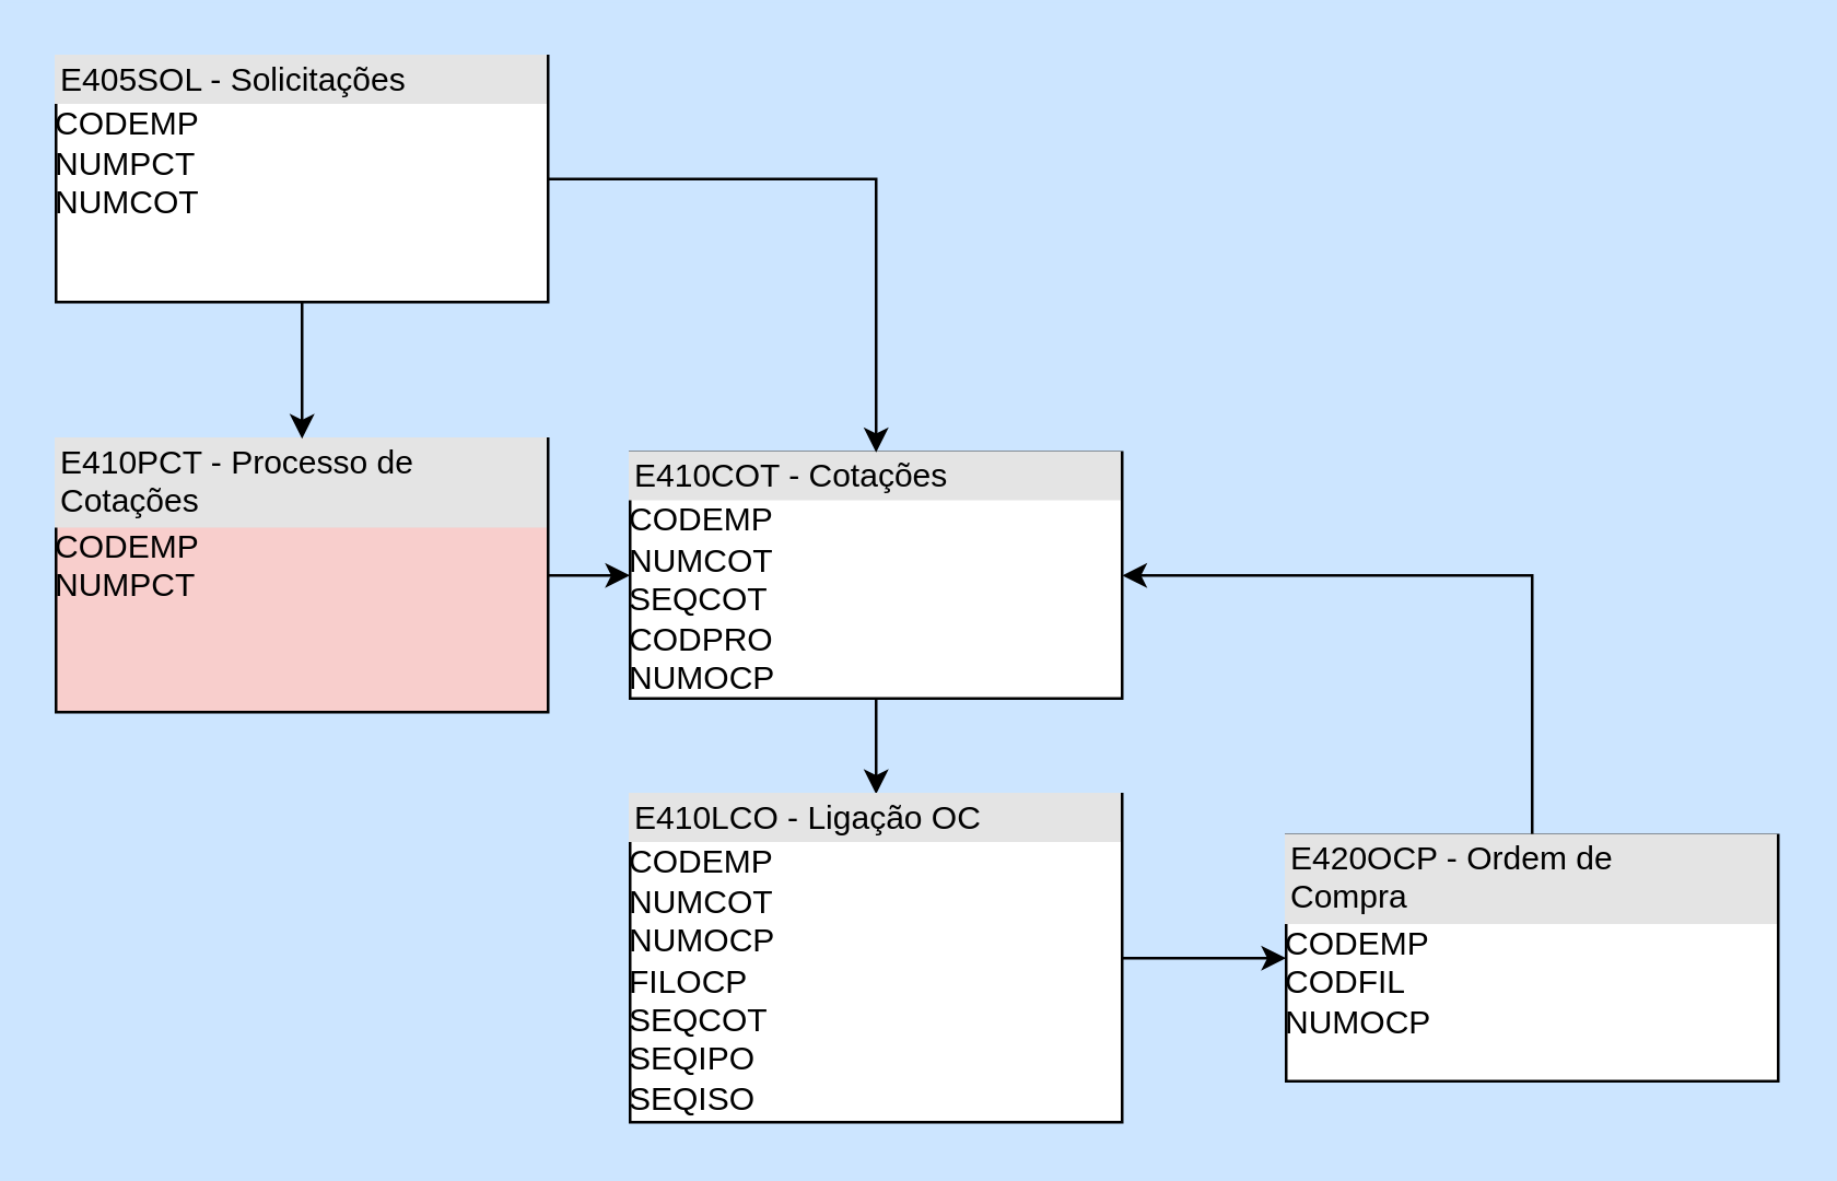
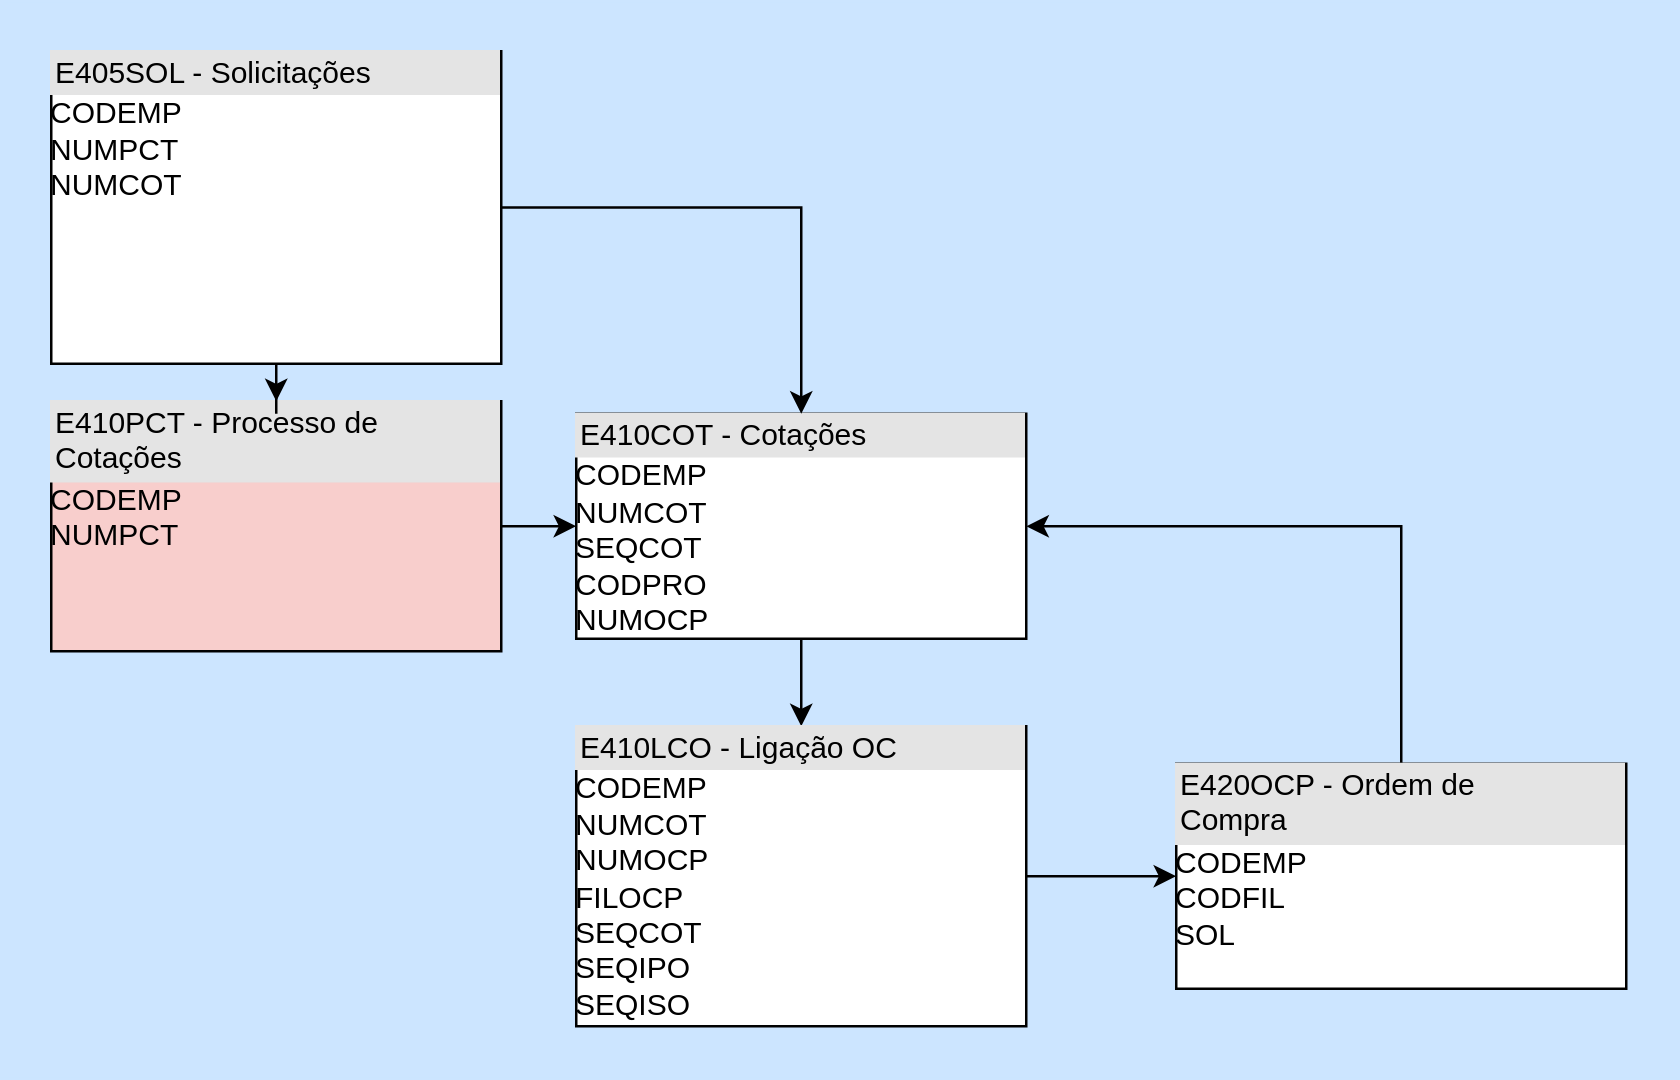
  <mxCell id="0" />
  <mxCell id="1" parent="0" />
  <mxCell id="2" style="edgeStyle=orthogonalEdgeStyle;rounded=0;orthogonalLoop=1;jettySize=auto;html=1;entryX=0;entryY=0.5;entryDx=0;entryDy=0;" edge="1" parent="1" source="3" target="5"><mxGeometry relative="1" as="geometry" /></mxCell>
  <mxCell id="3" value="&lt;div style=&quot;box-sizing:border-box;width:100%;background:#e4e4e4;padding:2px;&quot;&gt;E410PCT - Processo de Cotações&lt;span style=&quot;white-space: pre;&quot;&gt;&#09;&lt;/span&gt;&lt;/div&gt;CODEMP&lt;br&gt;NUMPCT" style="verticalAlign=top;align=left;overflow=fill;html=1;whiteSpace=wrap;fillColor=#f8cecc;" vertex="1" parent="1"><mxGeometry x="20" y="160" width="180" height="100" as="geometry" /></mxCell>
  <mxCell id="4" style="edgeStyle=orthogonalEdgeStyle;rounded=0;orthogonalLoop=1;jettySize=auto;html=1;entryX=0.5;entryY=0;entryDx=0;entryDy=0;" edge="1" parent="1" source="5" target="10"><mxGeometry relative="1" as="geometry" /></mxCell>
  <mxCell id="5" value="&lt;div style=&quot;box-sizing:border-box;width:100%;background:#e4e4e4;padding:2px;&quot;&gt;E410COT - Cotações&lt;/div&gt;CODEMP&lt;br&gt;NUMCOT&lt;br&gt;SEQCOT&lt;br&gt;CODPRO&lt;br&gt;NUMOCP" style="verticalAlign=top;align=left;overflow=fill;html=1;whiteSpace=wrap;" vertex="1" parent="1"><mxGeometry x="230" y="165" width="180" height="90" as="geometry" /></mxCell>
  <mxCell id="6" style="edgeStyle=orthogonalEdgeStyle;rounded=0;orthogonalLoop=1;jettySize=auto;html=1;entryX=0.5;entryY=0;entryDx=0;entryDy=0;" edge="1" parent="1" source="8" target="3"><mxGeometry relative="1" as="geometry" /></mxCell>
  <mxCell id="7" style="edgeStyle=orthogonalEdgeStyle;rounded=0;orthogonalLoop=1;jettySize=auto;html=1;" edge="1" parent="1" source="8" target="5"><mxGeometry relative="1" as="geometry" /></mxCell>
- <mxCell id="8" value="&lt;div style=&quot;box-sizing:border-box;width:100%;background:#e4e4e4;padding:2px;&quot;&gt;E405SOL - Solicitações&lt;span style=&quot;white-space: pre;&quot;&gt;&#09;&lt;/span&gt;&lt;/div&gt;CODEMP&lt;br&gt;NUMPCT&lt;br&gt;NUMCOT" style="verticalAlign=top;align=left;overflow=fill;html=1;whiteSpace=wrap;" vertex="1" parent="1"><mxGeometry x="20" y="20" width="180" height="90" as="geometry" /></mxCell>
+ <mxCell id="8" value="&lt;div style=&quot;box-sizing:border-box;width:100%;background:#e4e4e4;padding:2px;&quot;&gt;E405SOL - Solicitações&lt;span style=&quot;white-space: pre;&quot;&gt;&#09;&lt;/span&gt;&lt;/div&gt;CODEMP&lt;br&gt;NUMPCT&lt;br&gt;NUMCOT" style="verticalAlign=top;align=left;overflow=fill;html=1;whiteSpace=wrap;" vertex="1" parent="1"><mxGeometry x="20" y="20" width="180" height="125" as="geometry" /></mxCell>
  <mxCell id="9" style="edgeStyle=orthogonalEdgeStyle;rounded=0;orthogonalLoop=1;jettySize=auto;html=1;entryX=0;entryY=0.5;entryDx=0;entryDy=0;" edge="1" parent="1" source="10" target="12"><mxGeometry relative="1" as="geometry" /></mxCell>
  <mxCell id="10" value="&lt;div style=&quot;box-sizing:border-box;width:100%;background:#e4e4e4;padding:2px;&quot;&gt;E410LCO - Ligação OC&lt;span style=&quot;white-space: pre;&quot;&gt;&#09;&lt;/span&gt;&lt;/div&gt;CODEMP&lt;br&gt;NUMCOT&lt;br&gt;NUMOCP&lt;br&gt;FILOCP&lt;br&gt;SEQCOT&lt;br&gt;SEQIPO&lt;br&gt;SEQISO" style="verticalAlign=top;align=left;overflow=fill;html=1;whiteSpace=wrap;" vertex="1" parent="1"><mxGeometry x="230" y="290" width="180" height="120" as="geometry" /></mxCell>
  <mxCell id="11" style="edgeStyle=orthogonalEdgeStyle;rounded=0;orthogonalLoop=1;jettySize=auto;html=1;exitX=0.5;exitY=0;exitDx=0;exitDy=0;entryX=1;entryY=0.5;entryDx=0;entryDy=0;" edge="1" parent="1" source="12" target="5"><mxGeometry relative="1" as="geometry" /></mxCell>
- <mxCell id="12" value="&lt;div style=&quot;box-sizing:border-box;width:100%;background:#e4e4e4;padding:2px;&quot;&gt;E420OCP - Ordem de Compra&lt;span style=&quot;white-space: pre;&quot;&gt;&#09;&lt;/span&gt;&lt;/div&gt;CODEMP&lt;br&gt;CODFIL&lt;br&gt;NUMOCP" style="verticalAlign=top;align=left;overflow=fill;html=1;whiteSpace=wrap;" vertex="1" parent="1"><mxGeometry x="470" y="305" width="180" height="90" as="geometry" /></mxCell>
+ <mxCell id="12" value="&lt;div style=&quot;box-sizing:border-box;width:100%;background:#e4e4e4;padding:2px;&quot;&gt;E420OCP - Ordem de Compra&lt;span style=&quot;white-space: pre;&quot;&gt;&#09;&lt;/span&gt;&lt;/div&gt;CODEMP&lt;br&gt;CODFIL&lt;br&gt;SOL" style="verticalAlign=top;align=left;overflow=fill;html=1;whiteSpace=wrap;" vertex="1" parent="1"><mxGeometry x="470" y="305" width="180" height="90" as="geometry" /></mxCell>
